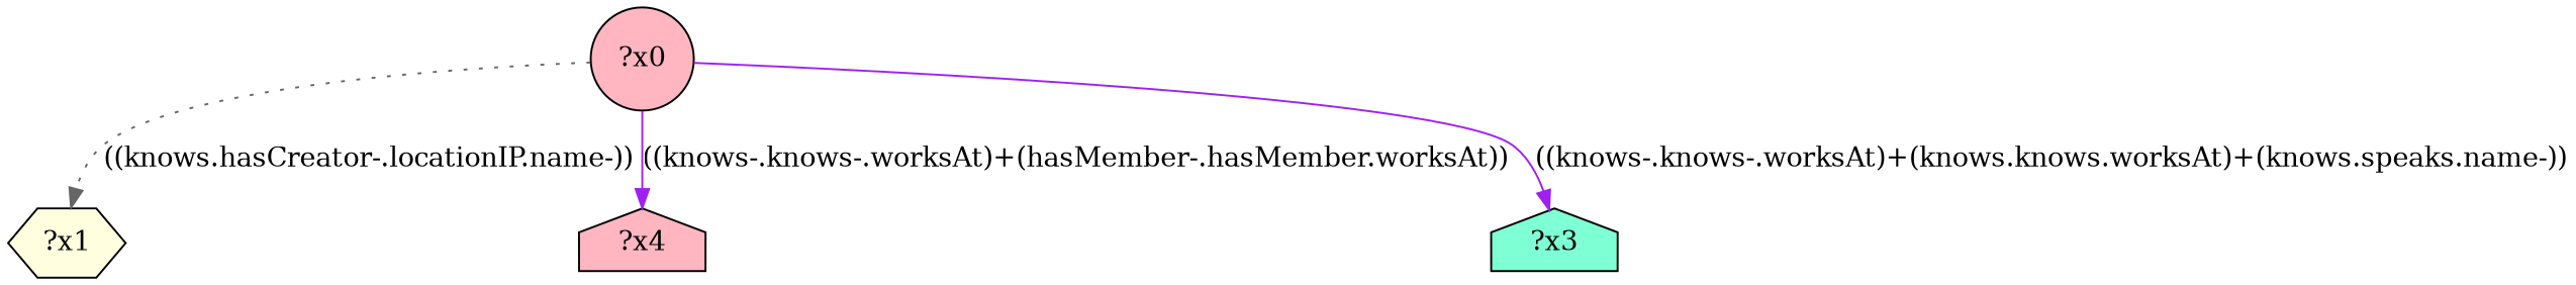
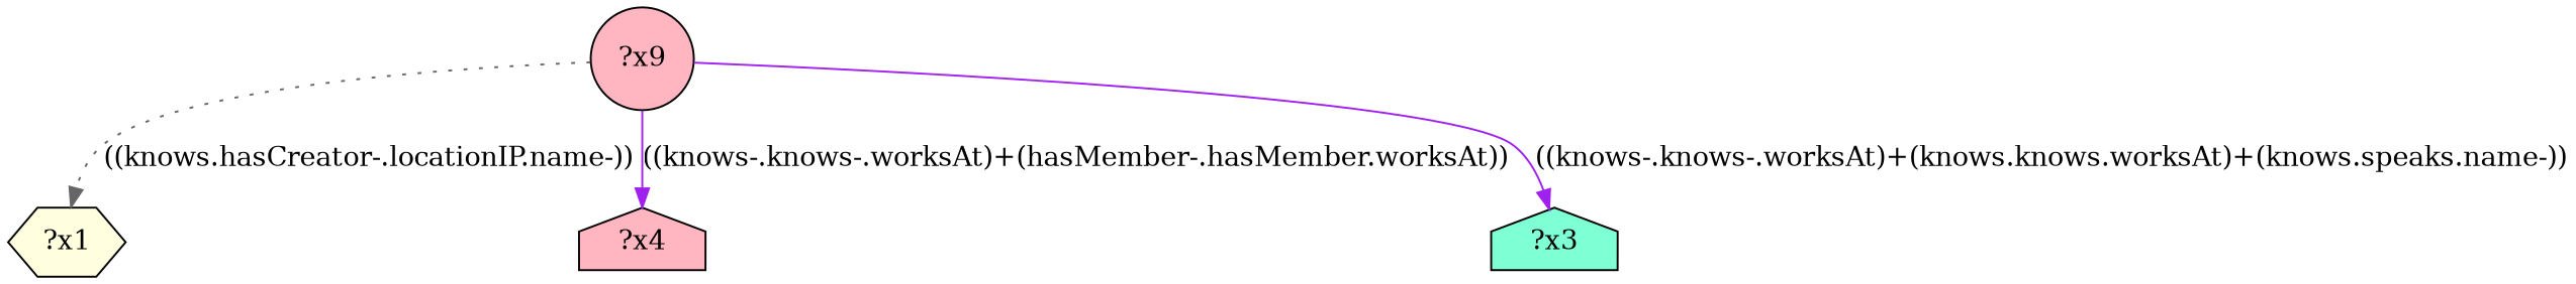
  digraph {
    node [fillcolor=lightpink shape=house style="filled,"]
    edge [color=purple style=solid]
-   n1 [label="?x0" shape=circle]
+   n1 [label="?x9" shape=circle]
    n2 [fillcolor=lightyellow label="?x1" shape=hexagon]
    n3 [label="?x4" style=filled]
    n4 [fillcolor=aquamarine label="?x3" style=filled]
    n1 -> n2 [color=gray40 label="((knows.hasCreator-.locationIP.name-))" style=dotted]
    n1 -> n3 [label="((knows-.knows-.worksAt)+(hasMember-.hasMember.worksAt))"]
    n1 -> n4 [label="((knows-.knows-.worksAt)+(knows.knows.worksAt)+(knows.speaks.name-))"]
  }
